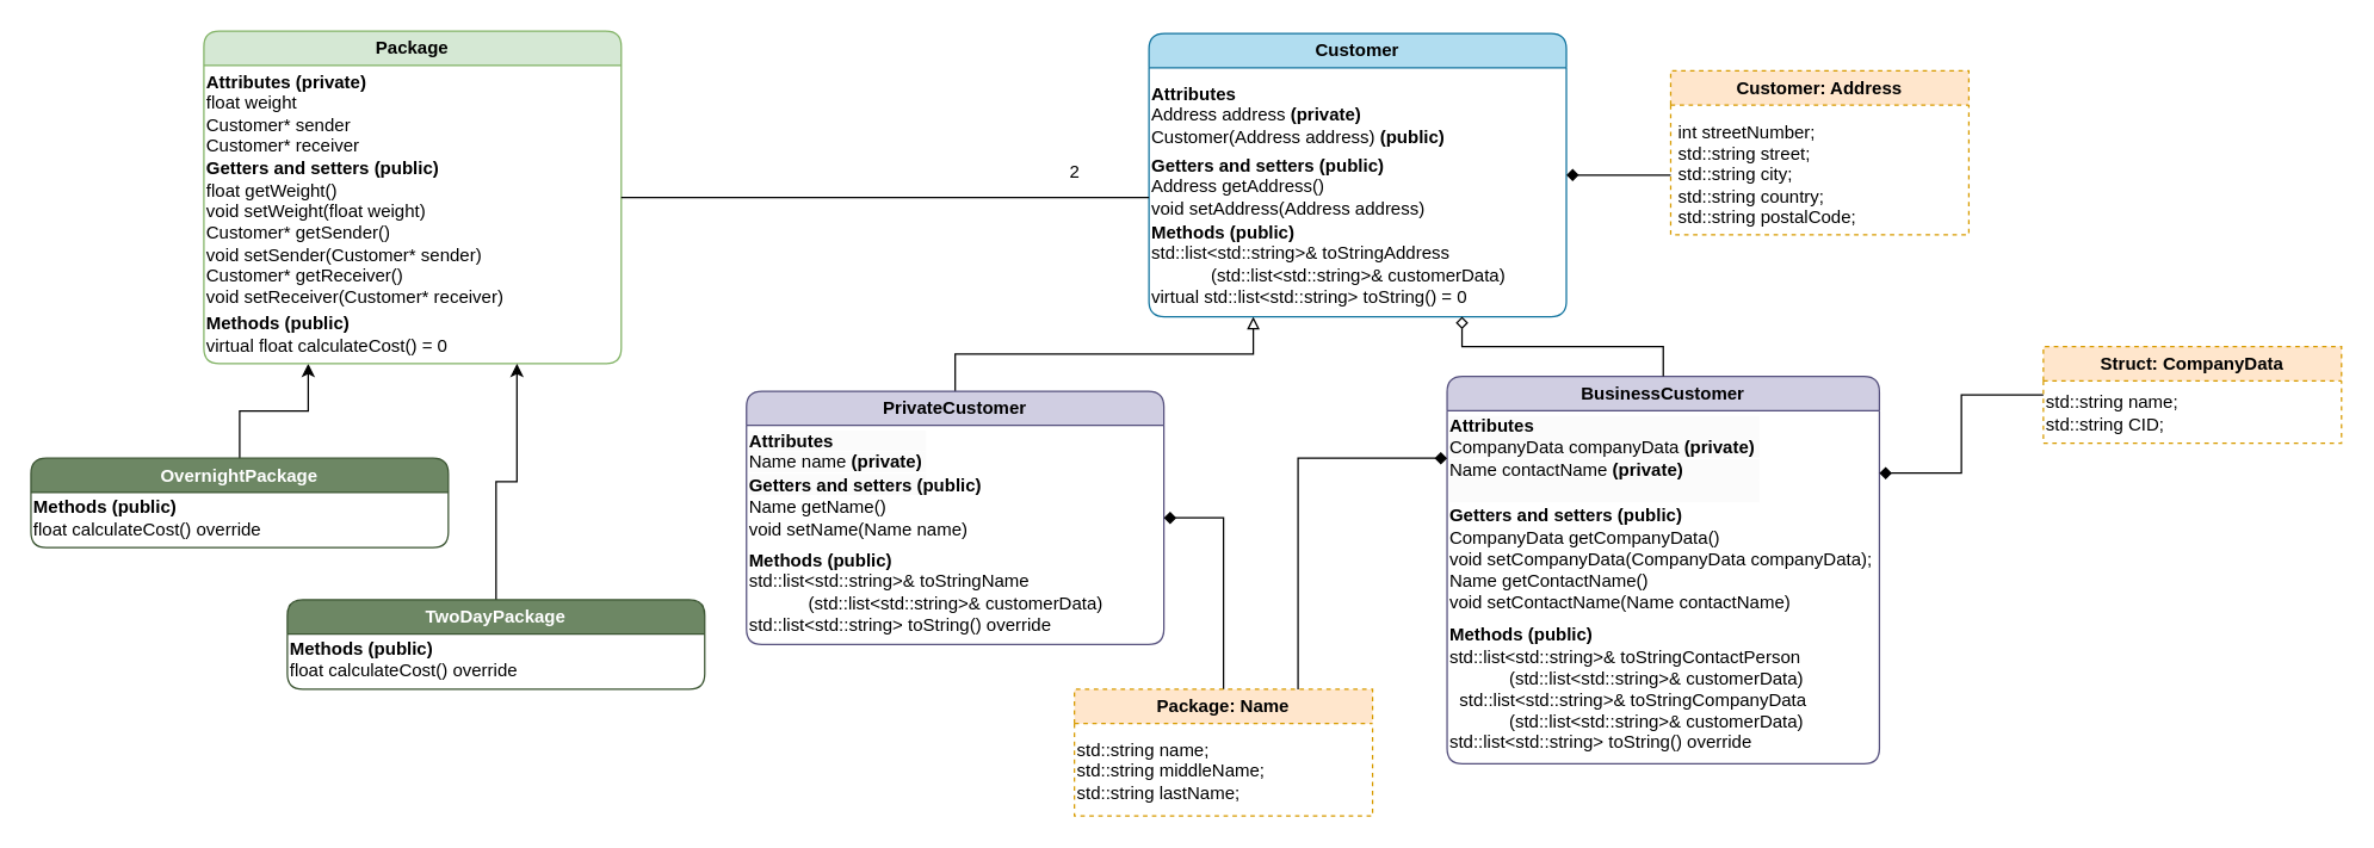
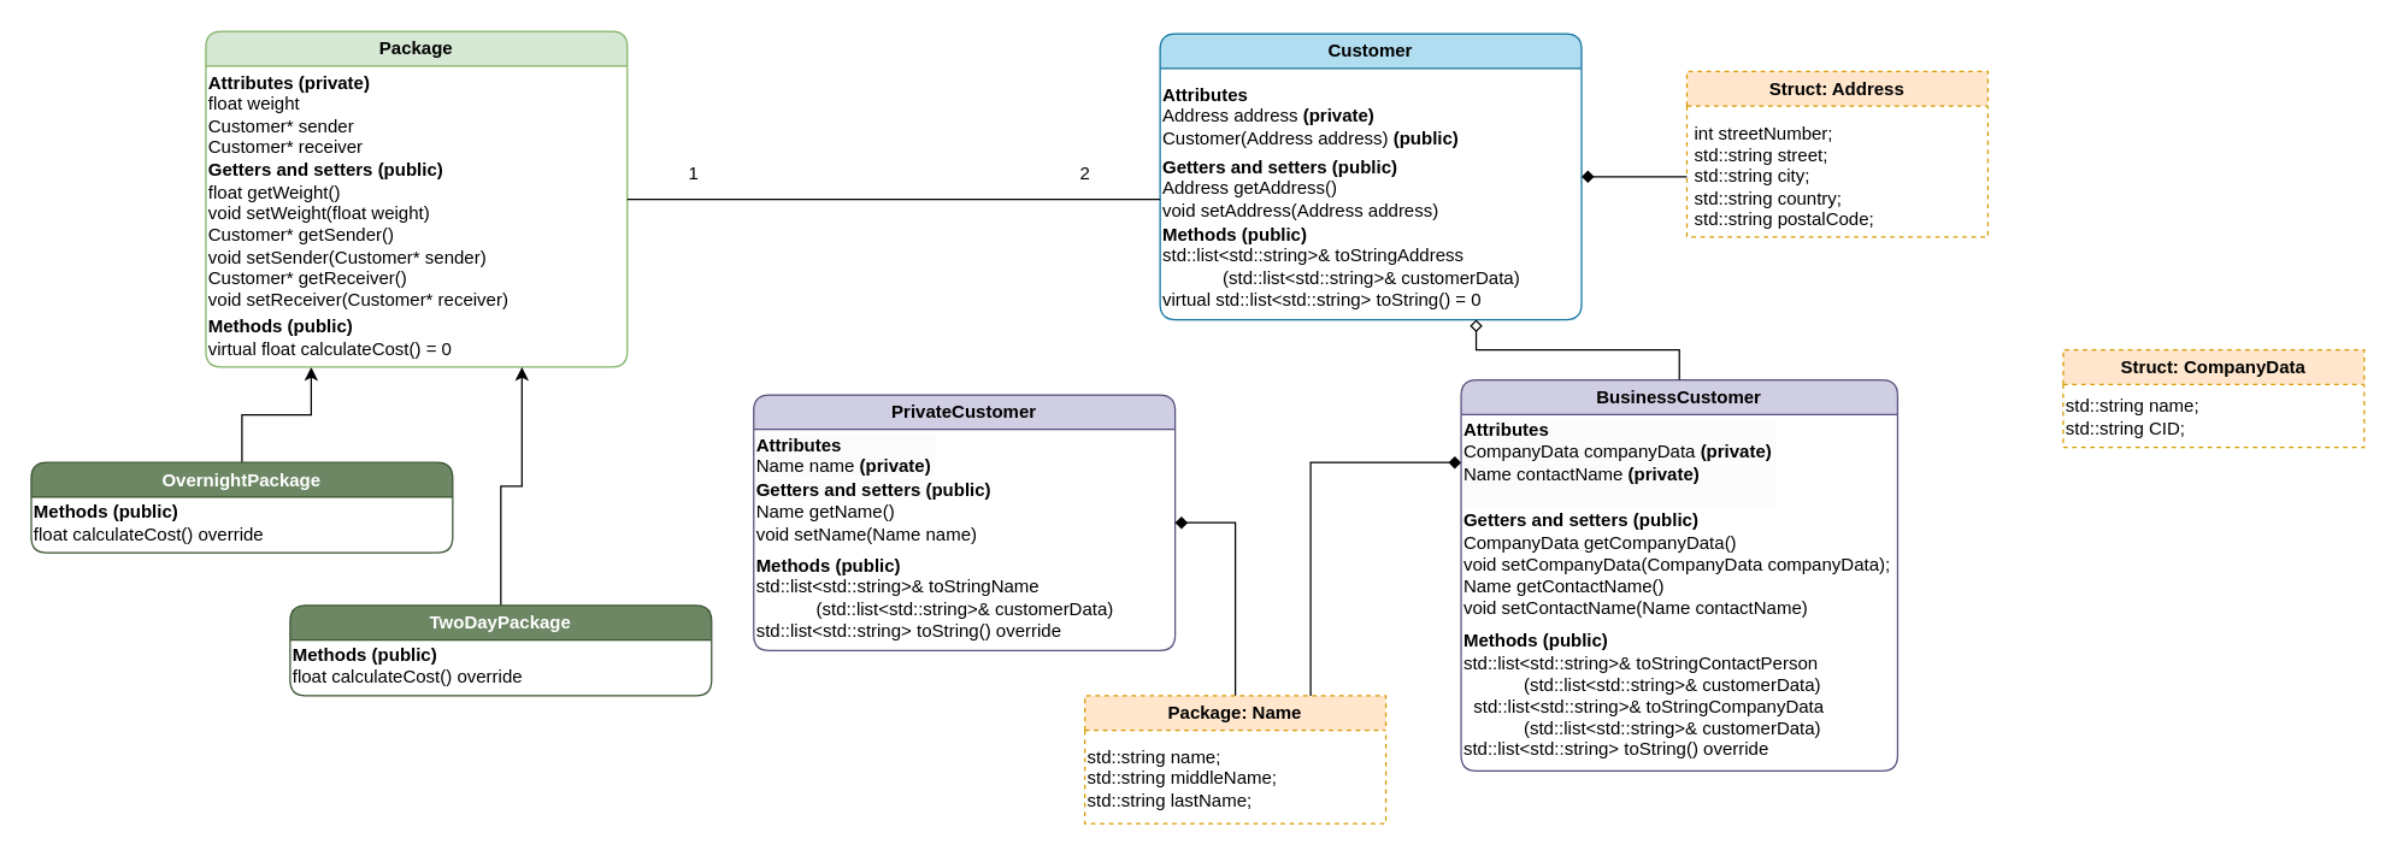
  <mxCell id="0" />
  <mxCell id="1" parent="0" />
  <mxCell id="2" style="edgeStyle=orthogonalEdgeStyle;rounded=0;orthogonalLoop=1;jettySize=auto;html=1;entryX=0.25;entryY=1;entryDx=0;entryDy=0;" parent="1" source="3" target="5" edge="1"><mxGeometry relative="1" as="geometry"><mxPoint x="232" y="262" as="targetPoint" /></mxGeometry></mxCell>
  <mxCell id="3" value="OvernightPackage" style="swimlane;whiteSpace=wrap;html=1;fillColor=#6d8764;strokeColor=#3A5431;rounded=1;fontColor=#ffffff;" parent="1" vertex="1"><mxGeometry x="20" y="307" width="280" height="60" as="geometry" /></mxCell>
  <mxCell id="4" value="&lt;b&gt;Methods (public)&lt;/b&gt;&lt;div&gt;float calculateCost() override&lt;br&gt;&lt;/div&gt;" style="text;html=1;align=left;verticalAlign=middle;resizable=0;points=[];autosize=1;strokeColor=none;fillColor=none;" parent="3" vertex="1"><mxGeometry y="20" width="180" height="40" as="geometry" /></mxCell>
  <mxCell id="5" value="Package" style="swimlane;whiteSpace=wrap;html=1;fillColor=#d5e8d4;strokeColor=#82b366;rounded=1;" parent="1" vertex="1"><mxGeometry x="136" y="20.5" width="280" height="223" as="geometry" /></mxCell>
  <mxCell id="6" value="&lt;div&gt;&lt;b&gt;Attributes (private)&lt;/b&gt;&lt;/div&gt;float weight&amp;nbsp;&lt;div&gt;&lt;span style=&quot;background-color: initial;&quot;&gt;Customer* sender&lt;/span&gt;&lt;/div&gt;&lt;div&gt;&lt;span style=&quot;background-color: initial;&quot;&gt;Customer* receiver&lt;/span&gt;&lt;/div&gt;" style="text;html=1;align=left;verticalAlign=middle;resizable=0;points=[];autosize=1;strokeColor=none;fillColor=none;" parent="5" vertex="1"><mxGeometry y="20" width="130" height="70" as="geometry" /></mxCell>
  <mxCell id="7" value="&lt;div&gt;&lt;b&gt;Getters and setters (public)&lt;/b&gt;&lt;/div&gt;&lt;div&gt;float getWeight()&lt;/div&gt;&lt;div&gt;&lt;div&gt;void setWeight(float weight)&lt;/div&gt;&lt;div&gt;Customer* getSender()&lt;br&gt;&lt;/div&gt;&lt;/div&gt;&lt;div&gt;void setSender(Customer* sender)&lt;br&gt;&lt;/div&gt;&lt;div&gt;Customer* getReceiver()&lt;br&gt;&lt;/div&gt;&lt;div&gt;void setReceiver(Customer* receiver)&lt;/div&gt;" style="text;html=1;align=left;verticalAlign=middle;resizable=0;points=[];autosize=1;strokeColor=none;fillColor=none;" parent="5" vertex="1"><mxGeometry y="80" width="220" height="110" as="geometry" /></mxCell>
  <mxCell id="8" value="&lt;b&gt;Methods (public)&lt;/b&gt;&lt;div&gt;virtual float calculateCost() = 0&lt;br&gt;&lt;/div&gt;" style="text;html=1;align=left;verticalAlign=middle;resizable=0;points=[];autosize=1;strokeColor=none;fillColor=none;" parent="5" vertex="1"><mxGeometry y="183" width="190" height="40" as="geometry" /></mxCell>
  <mxCell id="9" style="edgeStyle=orthogonalEdgeStyle;rounded=0;orthogonalLoop=1;jettySize=auto;html=1;entryX=0.75;entryY=1;entryDx=0;entryDy=0;" parent="1" source="10" target="5" edge="1"><mxGeometry relative="1" as="geometry" /></mxCell>
  <mxCell id="10" value="TwoDayPackage" style="swimlane;whiteSpace=wrap;html=1;startSize=23;fillColor=#6d8764;strokeColor=#3A5431;rounded=1;fontColor=#ffffff;" parent="1" vertex="1"><mxGeometry x="192" y="402" width="280" height="60" as="geometry" /></mxCell>
  <mxCell id="11" value="&lt;b&gt;Methods (public)&lt;/b&gt;&lt;div&gt;float calculateCost() override&lt;br&gt;&lt;/div&gt;" style="text;html=1;align=left;verticalAlign=middle;resizable=0;points=[];autosize=1;strokeColor=none;fillColor=none;" parent="10" vertex="1"><mxGeometry y="20" width="180" height="40" as="geometry" /></mxCell>
- <mxCell id="12" style="edgeStyle=orthogonalEdgeStyle;rounded=0;orthogonalLoop=1;jettySize=auto;html=1;entryX=0.25;entryY=1;entryDx=0;entryDy=0;endArrow=block;endFill=0;" parent="1" source="13" target="17" edge="1"><mxGeometry relative="1" as="geometry" /></mxCell>
  <mxCell id="13" value="PrivateCustomer" style="swimlane;whiteSpace=wrap;html=1;fillColor=#d0cee2;strokeColor=#56517e;rounded=1;" parent="1" vertex="1"><mxGeometry x="500" y="262" width="280" height="170" as="geometry" /></mxCell>
  <mxCell id="14" value="&lt;div style=&quot;color: rgb(0, 0, 0); font-family: Helvetica; font-size: 12px; font-style: normal; font-variant-ligatures: normal; font-variant-caps: normal; font-weight: 400; letter-spacing: normal; orphans: 2; text-align: left; text-indent: 0px; text-transform: none; widows: 2; word-spacing: 0px; -webkit-text-stroke-width: 0px; white-space: nowrap; background-color: rgb(251, 251, 251); text-decoration-thickness: initial; text-decoration-style: initial; text-decoration-color: initial;&quot;&gt;&lt;b&gt;Attributes&amp;nbsp;&lt;/b&gt;&lt;/div&gt;&lt;span style=&quot;color: rgb(0, 0, 0); font-family: Helvetica; font-size: 12px; font-style: normal; font-variant-ligatures: normal; font-variant-caps: normal; font-weight: 400; letter-spacing: normal; orphans: 2; text-align: left; text-indent: 0px; text-transform: none; widows: 2; word-spacing: 0px; -webkit-text-stroke-width: 0px; white-space: nowrap; background-color: rgb(251, 251, 251); text-decoration-thickness: initial; text-decoration-style: initial; text-decoration-color: initial; display: inline !important; float: none;&quot;&gt;&lt;span&gt;Name name&amp;nbsp;&lt;/span&gt;&lt;/span&gt;&lt;b style=&quot;color: rgb(0, 0, 0); font-family: Helvetica; font-size: 12px; font-style: normal; font-variant-ligatures: normal; font-variant-caps: normal; letter-spacing: normal; orphans: 2; text-align: left; text-indent: 0px; text-transform: none; widows: 2; word-spacing: 0px; -webkit-text-stroke-width: 0px; white-space: nowrap; background-color: rgb(251, 251, 251); text-decoration-thickness: initial; text-decoration-style: initial; text-decoration-color: initial;&quot;&gt;(private)&lt;/b&gt;&lt;span style=&quot;color: rgb(0, 0, 0); font-family: Helvetica; font-size: 12px; font-style: normal; font-variant-ligatures: normal; font-variant-caps: normal; font-weight: 400; letter-spacing: normal; orphans: 2; text-align: left; text-indent: 0px; text-transform: none; widows: 2; word-spacing: 0px; -webkit-text-stroke-width: 0px; white-space: nowrap; background-color: rgb(251, 251, 251); text-decoration-thickness: initial; text-decoration-style: initial; text-decoration-color: initial; display: inline !important; float: none;&quot;&gt;&amp;nbsp;&lt;br&gt;&lt;/span&gt;&lt;div style=&quot;orphans: 2; text-align: left; text-indent: 0px; widows: 2; background-color: rgb(251, 251, 251); text-decoration-thickness: initial; text-decoration-style: initial; text-decoration-color: initial;&quot;&gt;&lt;span style=&quot;background-color: initial; text-wrap: nowrap;&quot;&gt;&amp;nbsp;&lt;/span&gt;&lt;/div&gt;" style="text;whiteSpace=wrap;html=1;" parent="13" vertex="1"><mxGeometry y="20" width="230" height="40" as="geometry" /></mxCell>
  <mxCell id="15" value="&lt;div&gt;&lt;b&gt;Getters and setters (public)&lt;/b&gt;&lt;/div&gt;&lt;div&gt;&lt;div&gt;Name getName()&lt;br&gt;&lt;/div&gt;&lt;div&gt;void setName(Name name)&lt;/div&gt;&lt;/div&gt;&lt;div&gt;&lt;br style=&quot;&quot;&gt;&lt;/div&gt;" style="text;html=1;align=left;verticalAlign=middle;resizable=0;points=[];autosize=1;strokeColor=none;fillColor=none;" parent="13" vertex="1"><mxGeometry y="50" width="180" height="70" as="geometry" /></mxCell>
  <mxCell id="16" value="&lt;b&gt;Methods (public)&lt;/b&gt;&lt;div&gt;&lt;div&gt;std::list&amp;lt;std::string&amp;gt;&amp;amp; toStringName&lt;/div&gt;&lt;div&gt;&amp;nbsp; &amp;nbsp; &amp;nbsp; &amp;nbsp; &amp;nbsp; &amp;nbsp; (std::list&amp;lt;std::string&amp;gt;&amp;amp; customerData)&lt;/div&gt;&lt;/div&gt;&lt;div&gt;std::list&amp;lt;std::string&amp;gt; toString() override&lt;br&gt;&lt;/div&gt;" style="text;html=1;align=left;verticalAlign=middle;resizable=0;points=[];autosize=1;strokeColor=none;fillColor=none;" parent="13" vertex="1"><mxGeometry y="100" width="260" height="70" as="geometry" /></mxCell>
  <mxCell id="17" value="Customer" style="swimlane;whiteSpace=wrap;html=1;fillColor=#b1ddf0;strokeColor=#10739e;swimlaneFillColor=none;rounded=1;glass=0;shadow=0;textShadow=0;" parent="1" vertex="1"><mxGeometry x="770" y="22" width="280" height="190" as="geometry" /></mxCell>
  <mxCell id="18" value="&lt;div&gt;&lt;b&gt;Attributes&amp;nbsp;&lt;/b&gt;&lt;/div&gt;Address address &lt;b&gt;(private)&lt;/b&gt;&amp;nbsp;&lt;div&gt;Customer(Address address) &lt;b&gt;(public)&lt;/b&gt;&lt;br&gt;&lt;/div&gt;" style="text;html=1;align=left;verticalAlign=middle;resizable=0;points=[];autosize=1;strokeColor=none;fillColor=none;" parent="17" vertex="1"><mxGeometry y="25" width="220" height="60" as="geometry" /></mxCell>
  <mxCell id="19" value="&lt;div&gt;&lt;b&gt;Getters and setters (public)&lt;/b&gt;&lt;/div&gt;&lt;div&gt;&lt;div&gt;Address getAddress()&lt;br&gt;&lt;/div&gt;&lt;div&gt;void setAddress(Address address)&lt;/div&gt;&lt;/div&gt;&lt;div&gt;&lt;br&gt;&lt;/div&gt;" style="text;html=1;align=left;verticalAlign=middle;resizable=0;points=[];autosize=1;strokeColor=none;fillColor=none;" parent="17" vertex="1"><mxGeometry y="75" width="210" height="70" as="geometry" /></mxCell>
  <mxCell id="20" value="&lt;b&gt;Methods (public)&lt;/b&gt;&lt;div&gt;&lt;div&gt;std::list&amp;lt;std::string&amp;gt;&amp;amp; toStringAddress&lt;/div&gt;&lt;div&gt;&amp;nbsp; &amp;nbsp; &amp;nbsp; &amp;nbsp; &amp;nbsp; &amp;nbsp; (std::list&amp;lt;std::string&amp;gt;&amp;amp; customerData)&lt;/div&gt;&lt;div&gt;&lt;span style=&quot;background-color: initial;&quot;&gt;virtual std::list&amp;lt;std::string&amp;gt; toString() = 0&lt;/span&gt;&lt;/div&gt;&lt;/div&gt;" style="text;html=1;align=left;verticalAlign=middle;resizable=0;points=[];autosize=1;strokeColor=none;fillColor=none;" parent="17" vertex="1"><mxGeometry y="120" width="260" height="70" as="geometry" /></mxCell>
  <mxCell id="21" value="BusinessCustomer" style="swimlane;whiteSpace=wrap;html=1;fillColor=#d0cee2;strokeColor=#56517e;rounded=1;" parent="1" vertex="1"><mxGeometry x="970" y="252" width="290" height="260" as="geometry" /></mxCell>
  <mxCell id="22" value="&lt;div style=&quot;color: rgb(0, 0, 0); font-family: Helvetica; font-size: 12px; font-style: normal; font-variant-ligatures: normal; font-variant-caps: normal; font-weight: 400; letter-spacing: normal; orphans: 2; text-align: left; text-indent: 0px; text-transform: none; widows: 2; word-spacing: 0px; -webkit-text-stroke-width: 0px; white-space: nowrap; background-color: rgb(251, 251, 251); text-decoration-thickness: initial; text-decoration-style: initial; text-decoration-color: initial;&quot;&gt;&lt;b&gt;Attributes&amp;nbsp;&lt;/b&gt;&lt;/div&gt;&lt;span style=&quot;orphans: 2; text-align: left; text-indent: 0px; widows: 2; background-color: rgb(251, 251, 251); text-decoration-thickness: initial; text-decoration-style: initial; text-decoration-color: initial; float: none; display: inline !important;&quot;&gt;&lt;span style=&quot;text-wrap: nowrap;&quot;&gt;CompanyData companyData&amp;nbsp;&lt;/span&gt;&lt;/span&gt;&lt;b style=&quot;color: rgb(0, 0, 0); font-family: Helvetica; font-size: 12px; font-style: normal; font-variant-ligatures: normal; font-variant-caps: normal; letter-spacing: normal; orphans: 2; text-align: left; text-indent: 0px; text-transform: none; widows: 2; word-spacing: 0px; -webkit-text-stroke-width: 0px; white-space: nowrap; background-color: rgb(251, 251, 251); text-decoration-thickness: initial; text-decoration-style: initial; text-decoration-color: initial;&quot;&gt;(private)&lt;/b&gt;&lt;span style=&quot;color: rgb(0, 0, 0); font-family: Helvetica; font-size: 12px; font-style: normal; font-variant-ligatures: normal; font-variant-caps: normal; font-weight: 400; letter-spacing: normal; orphans: 2; text-align: left; text-indent: 0px; text-transform: none; widows: 2; word-spacing: 0px; -webkit-text-stroke-width: 0px; white-space: nowrap; background-color: rgb(251, 251, 251); text-decoration-thickness: initial; text-decoration-style: initial; text-decoration-color: initial; display: inline !important; float: none;&quot;&gt;&amp;nbsp;&lt;br&gt;&lt;/span&gt;&lt;div style=&quot;orphans: 2; text-align: left; text-indent: 0px; widows: 2; background-color: rgb(251, 251, 251); text-decoration-thickness: initial; text-decoration-style: initial; text-decoration-color: initial;&quot;&gt;&lt;span style=&quot;background-color: initial; text-wrap: nowrap;&quot;&gt;Name contactName&amp;nbsp;&lt;/span&gt;&lt;b style=&quot;color: rgb(0, 0, 0); font-family: Helvetica; font-size: 12px; font-style: normal; font-variant-ligatures: normal; font-variant-caps: normal; letter-spacing: normal; text-transform: none; word-spacing: 0px; -webkit-text-stroke-width: 0px; white-space: nowrap;&quot;&gt;(private)&lt;/b&gt;&lt;/div&gt;&lt;div style=&quot;orphans: 2; text-align: left; text-indent: 0px; widows: 2; background-color: rgb(251, 251, 251); text-decoration-thickness: initial; text-decoration-style: initial; text-decoration-color: initial;&quot;&gt;&lt;span style=&quot;color: rgb(0, 0, 0); font-family: Helvetica; font-size: 12px; font-style: normal; font-variant-ligatures: normal; font-variant-caps: normal; letter-spacing: normal; text-transform: none; word-spacing: 0px; -webkit-text-stroke-width: 0px; white-space: nowrap;&quot;&gt;&lt;div style=&quot;&quot;&gt;&lt;br&gt;&lt;/div&gt;&lt;/span&gt;&lt;/div&gt;" style="text;whiteSpace=wrap;html=1;" parent="21" vertex="1"><mxGeometry y="20" width="230" height="70" as="geometry" /></mxCell>
  <mxCell id="23" value="&lt;div&gt;&lt;b&gt;Getters and setters (public)&lt;/b&gt;&lt;/div&gt;&lt;div&gt;&lt;div&gt;CompanyData getCompanyData()&lt;/div&gt;&lt;div&gt;&lt;div&gt;void setCompanyData(CompanyData companyData);&lt;/div&gt;&lt;/div&gt;&lt;/div&gt;&lt;div&gt;Name getContactName()&lt;br&gt;&lt;/div&gt;&lt;div&gt;void setContactName(Name contactName)&lt;br&gt;&lt;/div&gt;&lt;div&gt;&lt;br style=&quot;&quot;&gt;&lt;/div&gt;" style="text;html=1;align=left;verticalAlign=middle;resizable=0;points=[];autosize=1;strokeColor=none;fillColor=none;" parent="21" vertex="1"><mxGeometry y="80" width="310" height="100" as="geometry" /></mxCell>
  <mxCell id="24" value="&lt;b&gt;Methods (public)&lt;/b&gt;&lt;div&gt;&lt;div&gt;&lt;div&gt;std::list&amp;lt;std::string&amp;gt;&amp;amp; toStringContactPerson&lt;/div&gt;&lt;div&gt;&amp;nbsp; &amp;nbsp; &amp;nbsp; &amp;nbsp; &amp;nbsp; &amp;nbsp; (std::list&amp;lt;std::string&amp;gt;&amp;amp; customerData)&lt;/div&gt;&lt;/div&gt;&lt;/div&gt;&lt;div&gt;&lt;div&gt;&amp;nbsp; std::list&amp;lt;std::string&amp;gt;&amp;amp; toStringCompanyData&lt;/div&gt;&lt;div&gt;&amp;nbsp; &amp;nbsp; &amp;nbsp; &amp;nbsp; &amp;nbsp; &amp;nbsp; (std::list&amp;lt;std::string&amp;gt;&amp;amp; customerData)&lt;/div&gt;&lt;/div&gt;&lt;div&gt;std::list&amp;lt;std::string&amp;gt; toString() override&lt;br&gt;&lt;/div&gt;" style="text;html=1;align=left;verticalAlign=middle;resizable=0;points=[];autosize=1;strokeColor=none;fillColor=none;" parent="21" vertex="1"><mxGeometry y="160" width="260" height="100" as="geometry" /></mxCell>
- <mxCell id="25" value="Customer: Address" style="swimlane;whiteSpace=wrap;html=1;fillColor=#ffe6cc;strokeColor=#d79b00;dashed=1;" parent="1" vertex="1"><mxGeometry x="1120" y="47" width="200" height="110" as="geometry" /></mxCell>
+ <mxCell id="25" value="Struct: Address" style="swimlane;whiteSpace=wrap;html=1;fillColor=#ffe6cc;strokeColor=#d79b00;dashed=1;" parent="1" vertex="1"><mxGeometry x="1120" y="47" width="200" height="110" as="geometry" /></mxCell>
  <mxCell id="26" value="&lt;div&gt;&amp;nbsp;int streetNumber;&lt;/div&gt;&lt;div&gt;&amp;nbsp;std::string street;&lt;/div&gt;&lt;div&gt;&amp;nbsp;std::string city;&lt;/div&gt;&lt;div&gt;&amp;nbsp;std::string country;&amp;nbsp;&lt;/div&gt;&lt;div&gt;&amp;nbsp;std::string postalCode;&lt;/div&gt;" style="text;html=1;align=left;verticalAlign=middle;resizable=0;points=[];autosize=1;strokeColor=none;fillColor=none;" parent="25" vertex="1"><mxGeometry y="25" width="150" height="90" as="geometry" /></mxCell>
  <mxCell id="27" style="edgeStyle=orthogonalEdgeStyle;rounded=0;orthogonalLoop=1;jettySize=auto;html=1;entryX=1;entryY=0.5;entryDx=0;entryDy=0;endArrow=diamond;endFill=1;" parent="1" source="29" target="13" edge="1"><mxGeometry relative="1" as="geometry" /></mxCell>
  <mxCell id="28" style="edgeStyle=orthogonalEdgeStyle;rounded=0;orthogonalLoop=1;jettySize=auto;html=1;exitX=0.75;exitY=0;exitDx=0;exitDy=0;entryX=0;entryY=0.5;entryDx=0;entryDy=0;endArrow=diamond;endFill=1;" parent="1" source="29" target="22" edge="1"><mxGeometry relative="1" as="geometry" /></mxCell>
  <mxCell id="29" value="Package: Name" style="swimlane;whiteSpace=wrap;html=1;fillColor=#ffe6cc;strokeColor=#d79b00;dashed=1;" parent="1" vertex="1"><mxGeometry x="720" y="462" width="200" height="85" as="geometry" /></mxCell>
  <mxCell id="30" value="&lt;div&gt;std::string name;&lt;/div&gt;&lt;div&gt;std::string middleName;&lt;/div&gt;&lt;div&gt;std::string lastName;&lt;/div&gt;" style="text;html=1;align=left;verticalAlign=middle;resizable=0;points=[];autosize=1;strokeColor=none;fillColor=none;" parent="29" vertex="1"><mxGeometry y="25" width="150" height="60" as="geometry" /></mxCell>
- <mxCell id="31" style="edgeStyle=orthogonalEdgeStyle;rounded=0;orthogonalLoop=1;jettySize=auto;html=1;entryX=1;entryY=0.25;entryDx=0;entryDy=0;startArrow=none;startFill=0;endArrow=diamond;endFill=1;" parent="1" source="32" target="21" edge="1"><mxGeometry relative="1" as="geometry" /></mxCell>
  <mxCell id="32" value="Struct: CompanyData" style="swimlane;whiteSpace=wrap;html=1;fillColor=#ffe6cc;strokeColor=#d79b00;dashed=1;" parent="1" vertex="1"><mxGeometry x="1370" y="232" width="200" height="65" as="geometry" /></mxCell>
  <mxCell id="33" value="&lt;div&gt;std::string name;&lt;/div&gt;&lt;div&gt;std::string CID;&lt;/div&gt;" style="text;html=1;align=left;verticalAlign=middle;resizable=0;points=[];autosize=1;strokeColor=none;fillColor=none;" parent="32" vertex="1"><mxGeometry y="25" width="110" height="40" as="geometry" /></mxCell>
  <mxCell id="34" style="edgeStyle=orthogonalEdgeStyle;rounded=0;orthogonalLoop=1;jettySize=auto;html=1;entryX=0.75;entryY=1;entryDx=0;entryDy=0;endArrow=diamond;endFill=0;" parent="1" source="21" target="17" edge="1"><mxGeometry relative="1" as="geometry" /></mxCell>
  <mxCell id="35" style="edgeStyle=orthogonalEdgeStyle;rounded=0;orthogonalLoop=1;jettySize=auto;html=1;entryX=1;entryY=0.5;entryDx=0;entryDy=0;endArrow=diamond;endFill=1;" parent="1" source="26" target="17" edge="1"><mxGeometry relative="1" as="geometry" /></mxCell>
  <mxCell id="36" style="edgeStyle=orthogonalEdgeStyle;rounded=0;orthogonalLoop=1;jettySize=auto;html=1;entryX=1;entryY=0.5;entryDx=0;entryDy=0;endArrow=none;endFill=0;" parent="1" source="19" target="5" edge="1"><mxGeometry relative="1" as="geometry" /></mxCell>
+ <mxCell id="37" value="1" style="text;html=1;align=center;verticalAlign=middle;resizable=0;points=[];autosize=1;strokeColor=none;fillColor=none;" parent="1" vertex="1"><mxGeometry x="445" y="100" width="30" height="30" as="geometry" /></mxCell>
  <mxCell id="38" value="2" style="text;html=1;align=center;verticalAlign=middle;resizable=0;points=[];autosize=1;strokeColor=none;fillColor=none;" parent="1" vertex="1"><mxGeometry x="705" y="100" width="30" height="30" as="geometry" /></mxCell>
